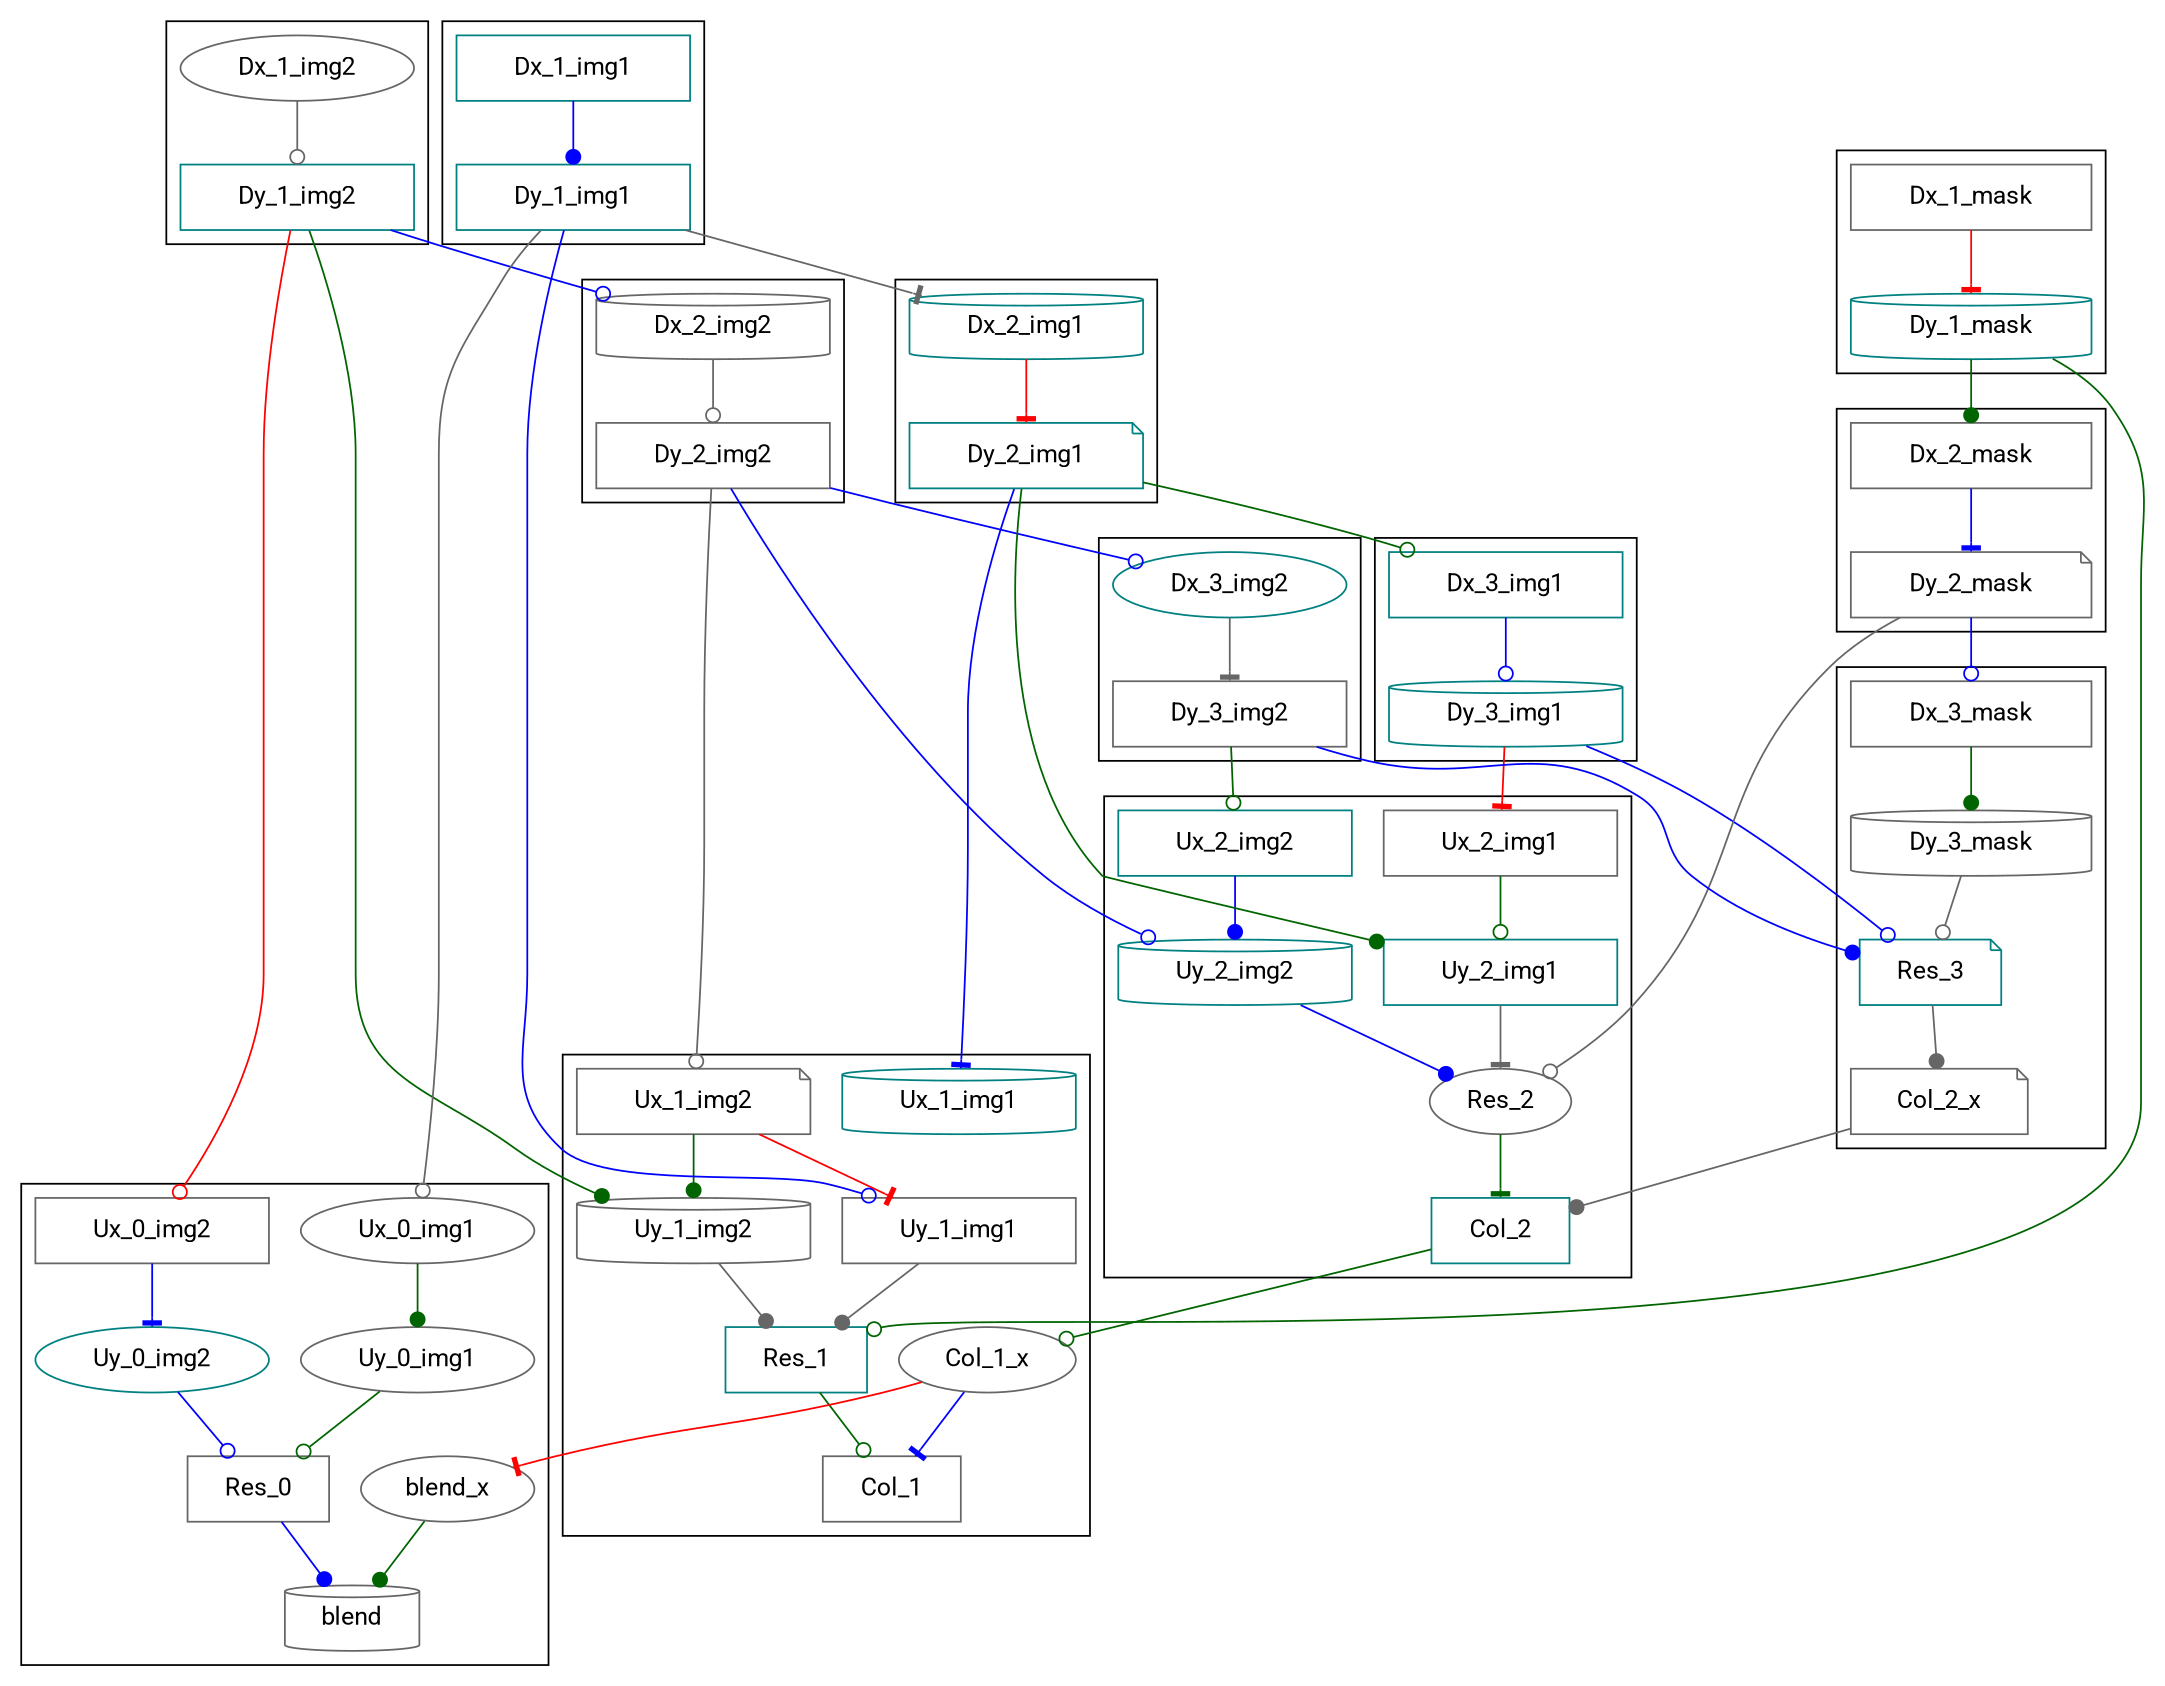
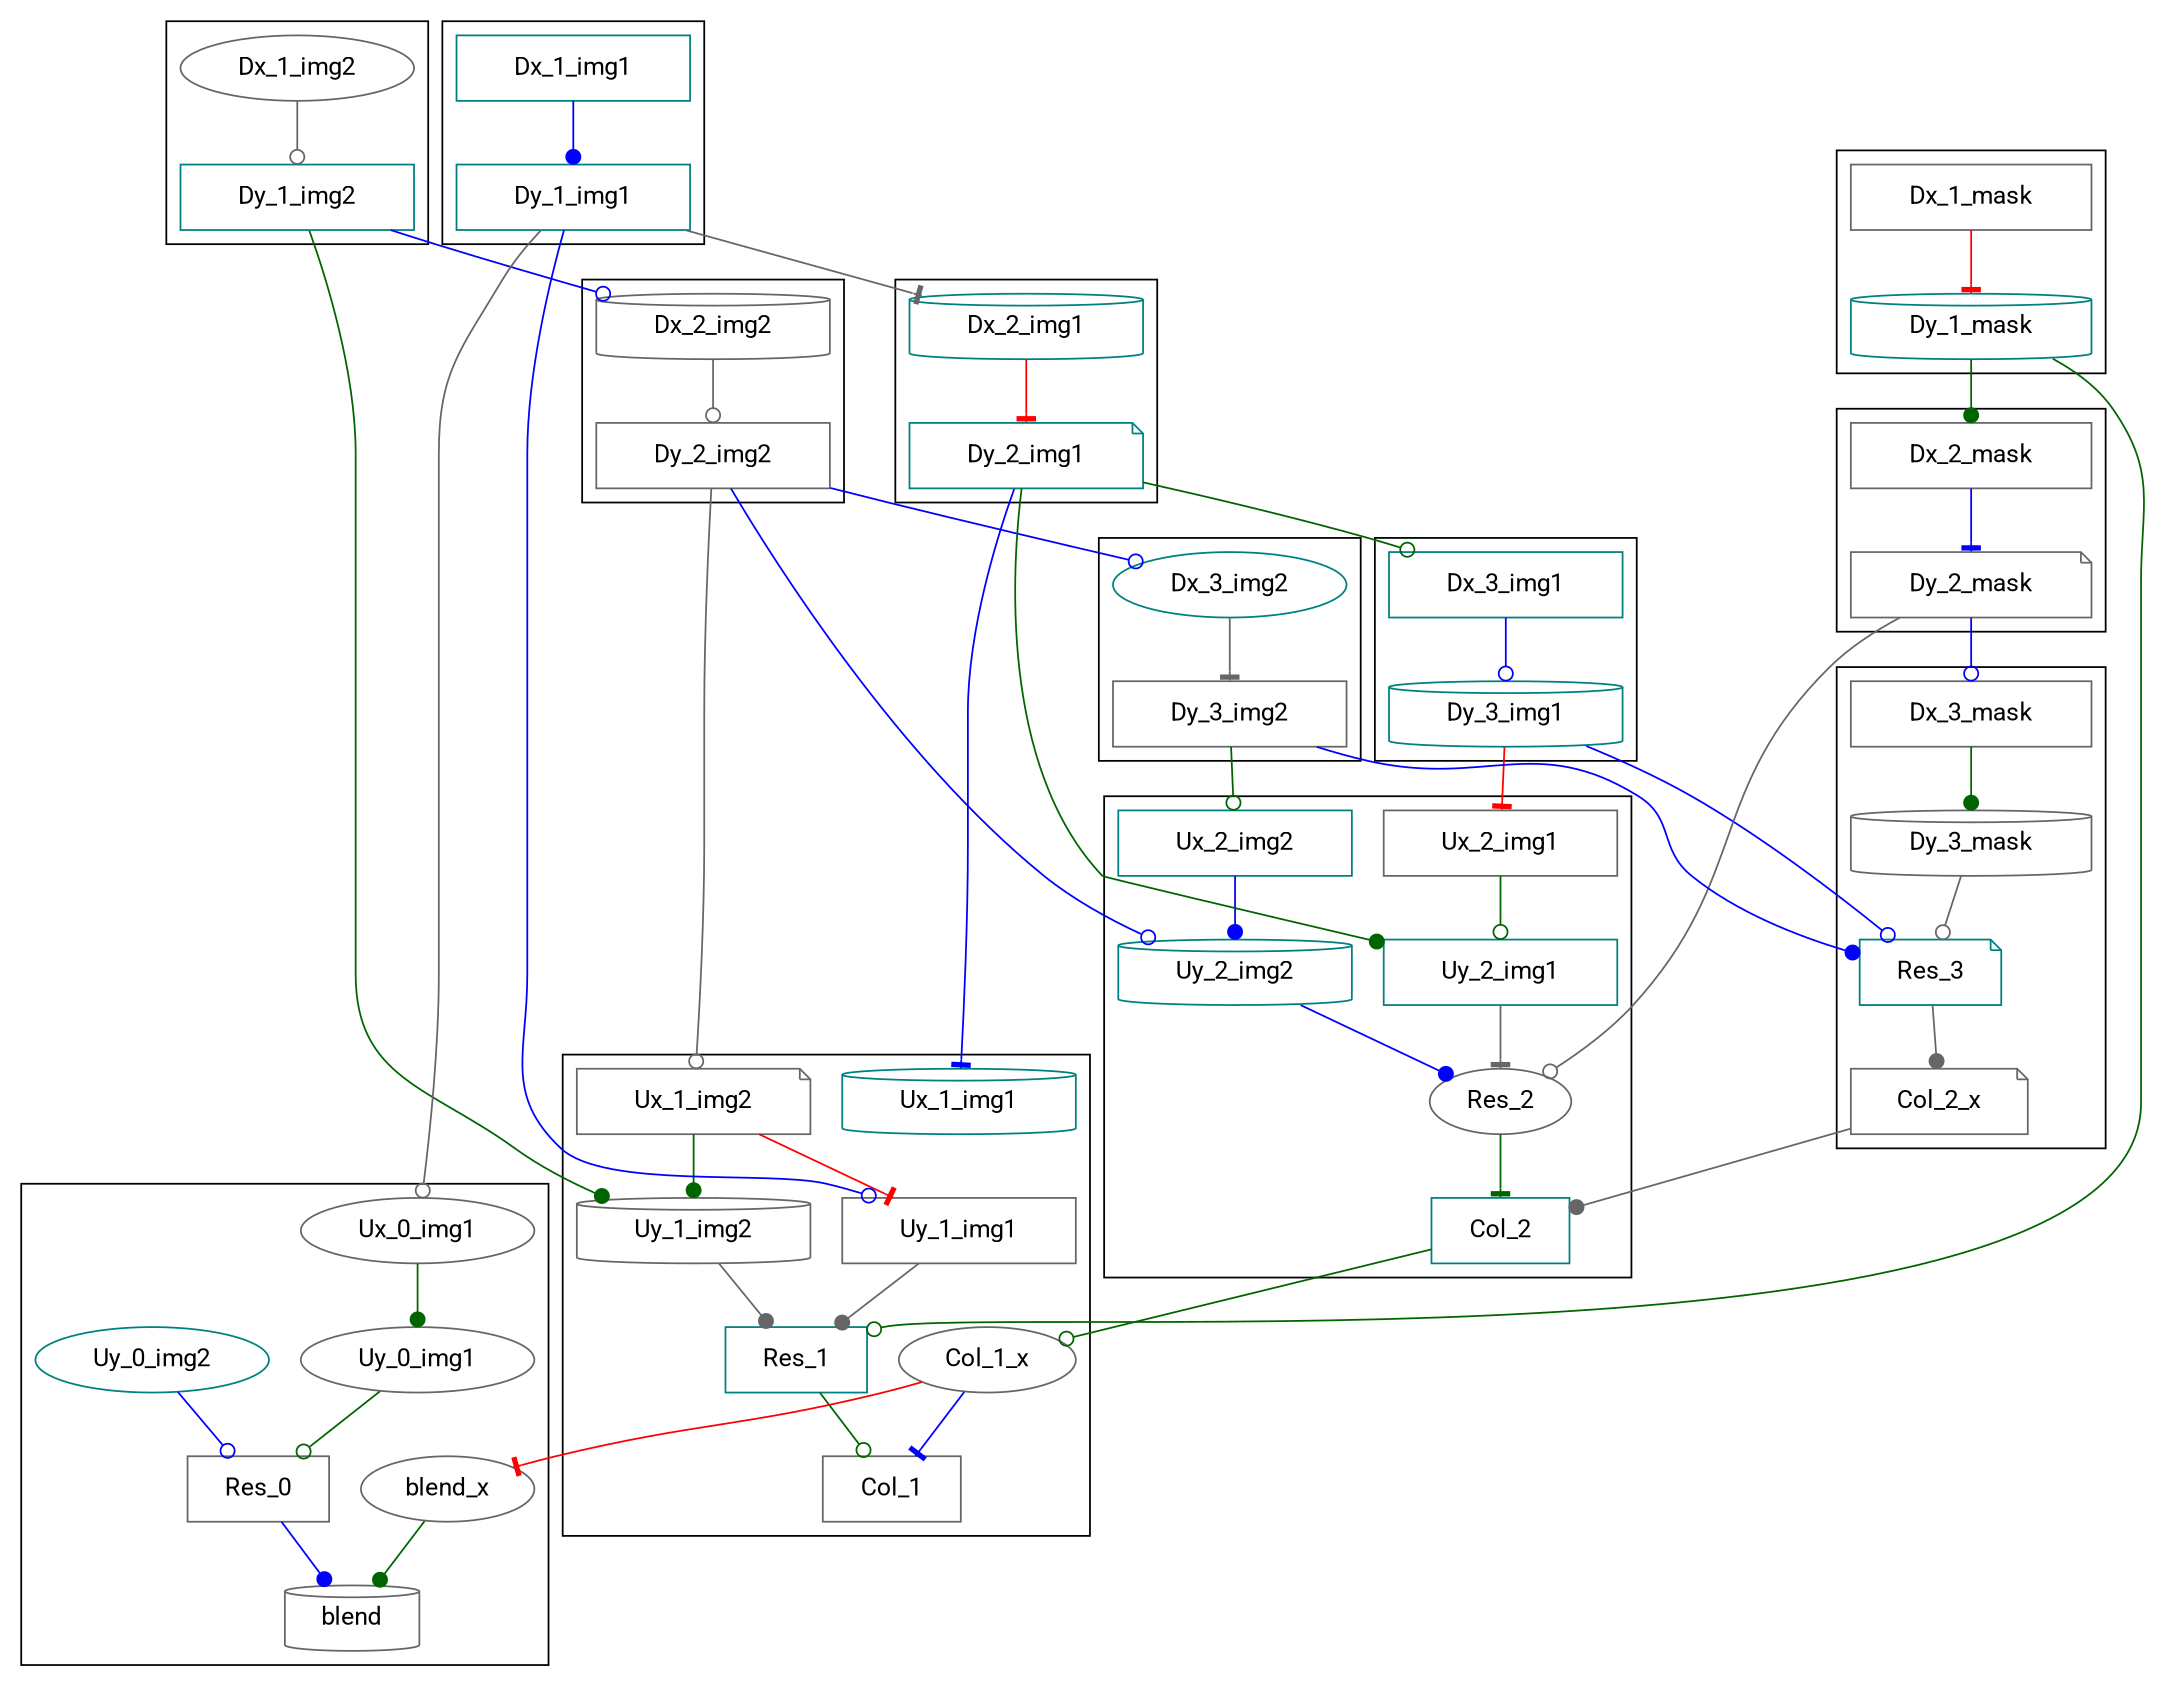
  digraph {
    fontname=Roboto
    node [color=gray40 fontname=Roboto shape=box]
    edge [arrowhead=odot color=blue fontname=Roboto]
    Dx_1_mask [height=0.51389 width=1.8889]
    Dy_1_mask [color=teal height=0.51389 shape=cylinder width=1.8889]
    Dx_3_mask [height=0.51389 width=1.8889]
    Dy_3_mask [height=0.51389 shape=cylinder width=1.8889]
    Res_3 [color=teal height=0.51389 shape=note width=1.1111]
    Col_2_x [height=0.51389 shape=note width=1.3889]
    Ux_1_img2 [height=0.51389 shape=note width=1.8333]
    Uy_1_img2 [height=0.51389 shape=cylinder width=1.8333]
    Res_1 [color=teal height=0.51389 width=1.1111]
    Col_1 [height=0.51389 width=1.0833]
    Ux_1_img1 [color=teal height=0.51389 shape=cylinder width=1.8333]
    Uy_1_img1 [height=0.51389 width=1.8333]
    Col_1_x [height=0.51389 shape=ellipse width=1.3889]
    Ux_2_img2 [color=teal height=0.51389 width=1.8333]
    Uy_2_img2 [color=teal height=0.51389 shape=cylinder width=1.8333]
    Res_2 [height=0.51389 shape=ellipse width=1.1111]
    Col_2 [color=teal height=0.51389 width=1.0833]
    Ux_2_img1 [height=0.51389 width=1.8333]
    Uy_2_img1 [color=teal height=0.51389 width=1.8333]
    Dx_1_img2 [height=0.51389 shape=ellipse width=1.8333]
    Dy_1_img2 [color=teal height=0.51389 width=1.8333]
    Dx_2_img2 [height=0.51389 shape=cylinder width=1.8333]
    Dy_2_img2 [height=0.51389 width=1.8333]
    Dx_1_img1 [color=teal height=0.51389 width=1.8333]
    Dy_1_img1 [color=teal height=0.51389 width=1.8333]
-   Ux_0_img2 [height=0.51389 width=1.8333]
    Uy_0_img2 [color=teal height=0.51389 shape=ellipse width=1.8333]
    Res_0 [height=0.51389 width=1.1111]
    blend [height=0.51389 shape=cylinder width=1.0556]
    Ux_0_img1 [height=0.51389 shape=ellipse width=1.8333]
    Uy_0_img1 [height=0.51389 shape=ellipse width=1.8333]
    blend_x [height=0.51389 shape=ellipse width=1.3611]
    Dx_3_img1 [color=teal height=0.51389 width=1.8333]
    Dy_3_img1 [color=teal height=0.51389 shape=cylinder width=1.8333]
    Dx_2_img1 [color=teal height=0.51389 shape=cylinder width=1.8333]
    Dy_2_img1 [color=teal height=0.51389 shape=note width=1.8333]
    Dx_2_mask [height=0.51389 width=1.8889]
    Dy_2_mask [height=0.51389 shape=note width=1.8889]
    Dx_3_img2 [color=teal height=0.51389 shape=ellipse width=1.8333]
    Dy_3_img2 [height=0.51389 width=1.8333]
    subgraph cluster_1 {
      Dx_1_mask
      Dy_1_mask
    }
    subgraph cluster_2 {
      Dx_3_mask
      Dy_3_mask
      Res_3
      Col_2_x
    }
    subgraph cluster_3 {
      Ux_1_img2
      Uy_1_img2
      Res_1
      Col_1
      Ux_1_img1
      Uy_1_img1
      Col_1_x
    }
    subgraph cluster_4 {
      Ux_2_img2
      Uy_2_img2
      Res_2
      Col_2
      Ux_2_img1
      Uy_2_img1
    }
    subgraph cluster_5 {
      Dx_1_img2
      Dy_1_img2
    }
    subgraph cluster_6 {
      Dx_2_img2
      Dy_2_img2
    }
    subgraph cluster_7 {
      Dx_1_img1
      Dy_1_img1
    }
    subgraph cluster_8 {
-     Ux_0_img2
      Uy_0_img2
      Res_0
      blend
      Ux_0_img1
      Uy_0_img1
      blend_x
    }
    subgraph cluster_9 {
      Dx_3_img1
      Dy_3_img1
    }
    subgraph cluster_10 {
      Dx_2_img1
      Dy_2_img1
    }
    subgraph cluster_11 {
      Dx_2_mask
      Dy_2_mask
    }
    subgraph cluster_12 {
      Dx_3_img2
      Dy_3_img2
    }
    Dx_1_mask -> Dy_1_mask [arrowhead=tee color=red]
    Dy_1_mask -> Res_1 [color=darkgreen]
    Dy_1_mask -> Dx_2_mask [arrowhead=dot color=darkgreen]
    Dx_3_mask -> Dy_3_mask [arrowhead=dot color=darkgreen]
    Dy_3_mask -> Res_3 [color=gray40]
    Res_3 -> Col_2_x [arrowhead=dot color=gray40]
    Col_2_x -> Col_2 [arrowhead=dot color=gray40]
    Ux_1_img2 -> Uy_1_img2 [arrowhead=dot color=darkgreen]
    Ux_1_img2 -> Uy_1_img1 [arrowhead=tee color=red]
    Uy_1_img2 -> Res_1 [arrowhead=dot color=gray40]
    Res_1 -> Col_1 [color=darkgreen]
    Uy_1_img1 -> Res_1 [arrowhead=dot color=gray40]
    Col_1_x -> Col_1 [arrowhead=tee]
    Col_1_x -> blend_x [arrowhead=tee color=red]
    Ux_2_img2 -> Uy_2_img2 [arrowhead=dot]
    Uy_2_img2 -> Res_2 [arrowhead=dot]
    Res_2 -> Col_2 [arrowhead=tee color=darkgreen]
    Col_2 -> Col_1_x [color=darkgreen]
    Ux_2_img1 -> Uy_2_img1 [color=darkgreen]
    Uy_2_img1 -> Res_2 [arrowhead=tee color=gray40]
    Dx_1_img2 -> Dy_1_img2 [color=gray40]
    Dy_1_img2 -> Uy_1_img2 [arrowhead=dot color=darkgreen]
    Dy_1_img2 -> Dx_2_img2
-   Dy_1_img2 -> Ux_0_img2 [color=red]
    Dx_2_img2 -> Dy_2_img2 [color=gray40]
    Dy_2_img2 -> Ux_1_img2 [color=gray40]
    Dy_2_img2 -> Uy_2_img2
    Dy_2_img2 -> Dx_3_img2
    Dx_1_img1 -> Dy_1_img1 [arrowhead=dot]
    Dy_1_img1 -> Uy_1_img1
    Dy_1_img1 -> Ux_0_img1 [color=gray40]
    Dy_1_img1 -> Dx_2_img1 [arrowhead=tee color=gray40]
-   Ux_0_img2 -> Uy_0_img2 [arrowhead=tee]
    Uy_0_img2 -> Res_0
    Res_0 -> blend [arrowhead=dot]
    Ux_0_img1 -> Uy_0_img1 [arrowhead=dot color=darkgreen]
    Uy_0_img1 -> Res_0 [color=darkgreen]
    blend_x -> blend [arrowhead=dot color=darkgreen]
    Dx_3_img1 -> Dy_3_img1
    Dy_3_img1 -> Res_3
    Dy_3_img1 -> Ux_2_img1 [arrowhead=tee color=red]
    Dx_2_img1 -> Dy_2_img1 [arrowhead=tee color=red]
    Dy_2_img1 -> Ux_1_img1 [arrowhead=tee]
    Dy_2_img1 -> Uy_2_img1 [arrowhead=dot color=darkgreen]
    Dy_2_img1 -> Dx_3_img1 [color=darkgreen]
    Dx_2_mask -> Dy_2_mask [arrowhead=tee]
    Dy_2_mask -> Dx_3_mask
    Dy_2_mask -> Res_2 [color=gray40]
    Dx_3_img2 -> Dy_3_img2 [arrowhead=tee color=gray40]
    Dy_3_img2 -> Res_3 [arrowhead=dot]
    Dy_3_img2 -> Ux_2_img2 [color=darkgreen]
  }
